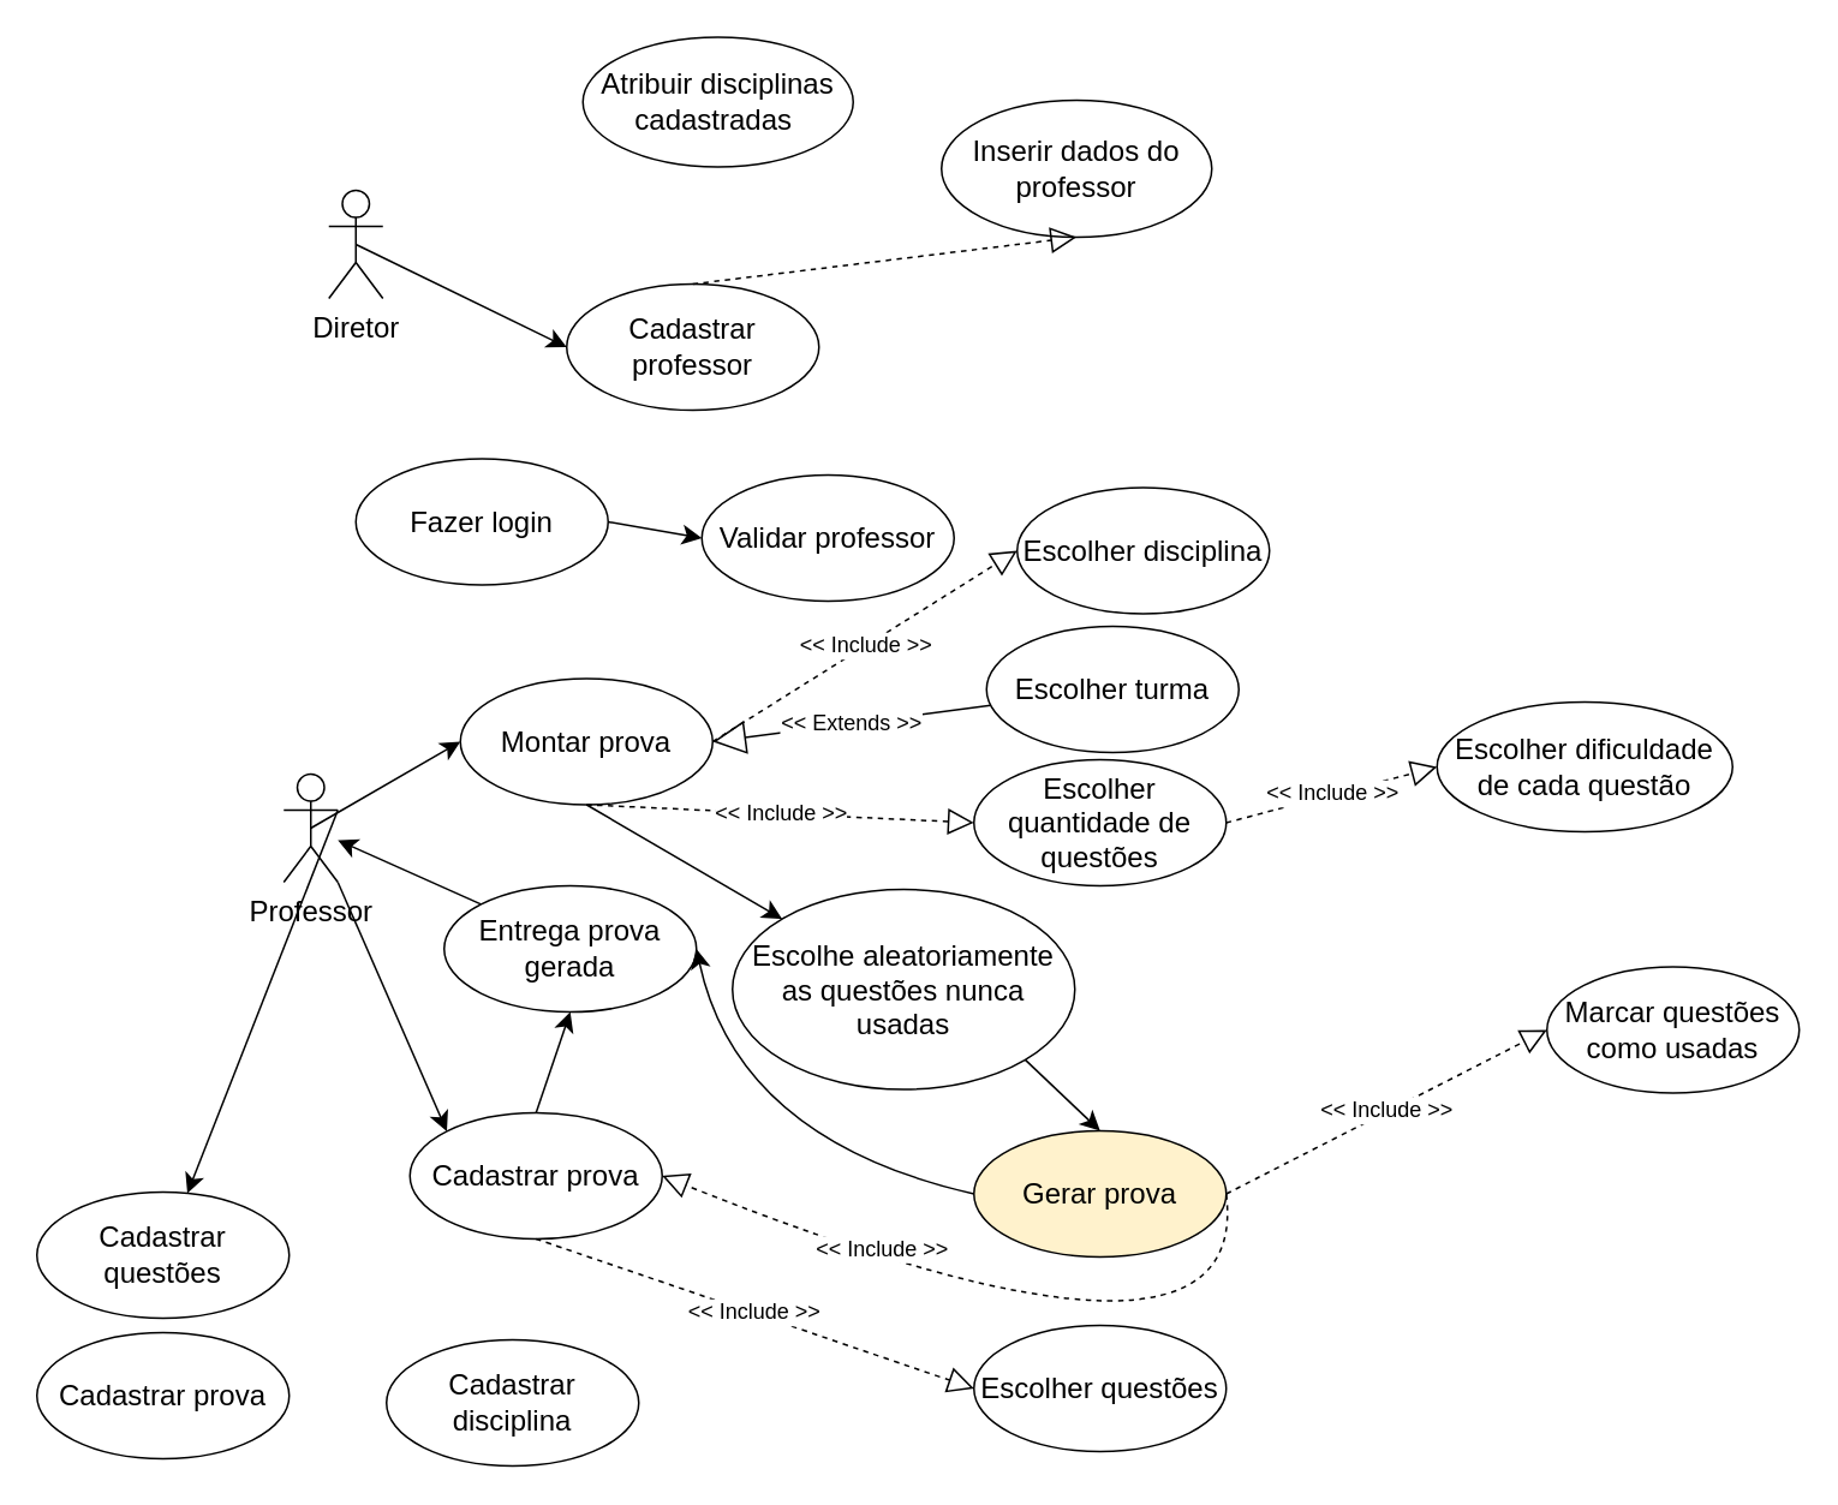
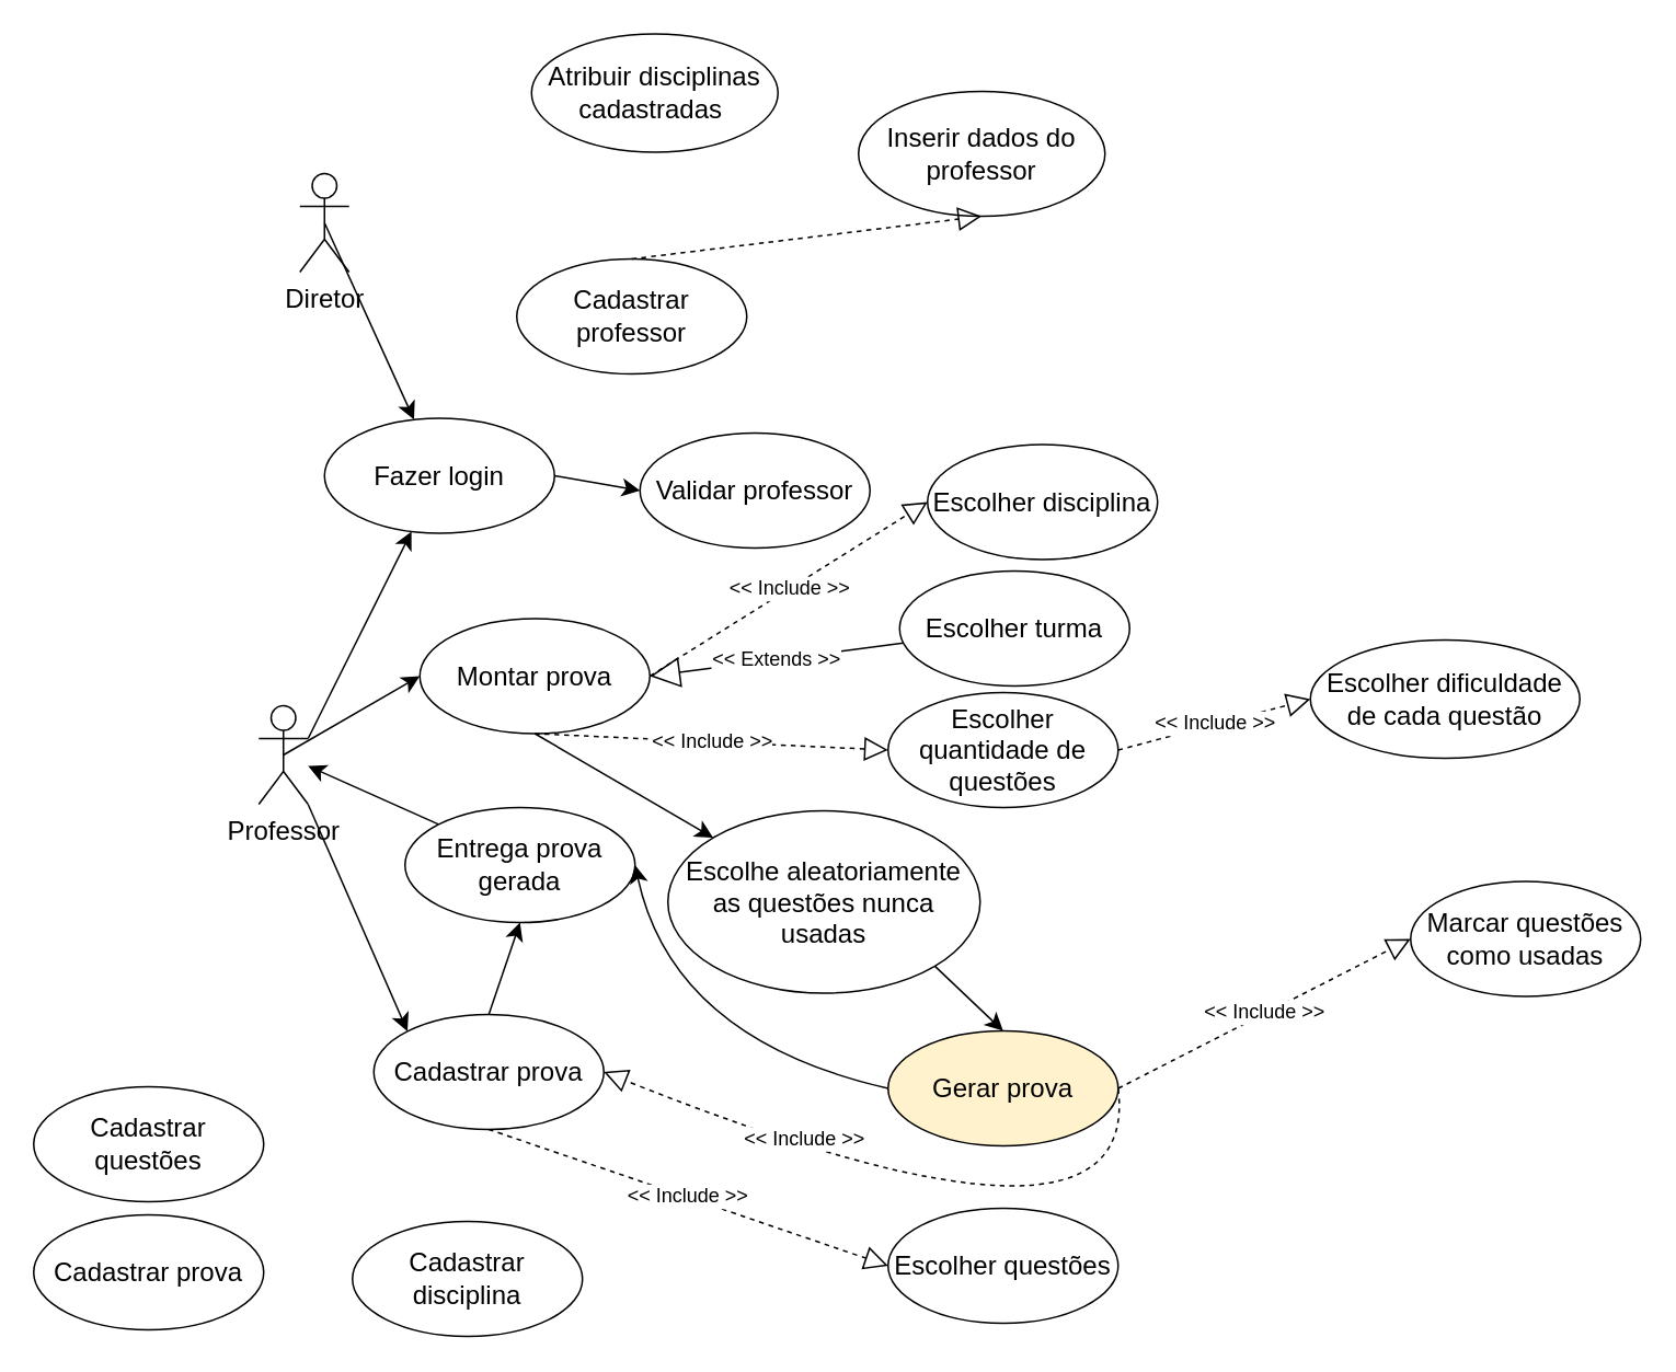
  <mxCell id="0" />
  <mxCell id="1" parent="0" />
  <mxCell id="2" style="edgeStyle=none;curved=1;rounded=0;orthogonalLoop=1;jettySize=auto;html=1;exitX=0.5;exitY=0.5;exitDx=0;exitDy=0;exitPerimeter=0;fontSize=12;startSize=8;endSize=8;entryX=0;entryY=0.5;entryDx=0;entryDy=0;" edge="1" parent="1" source="5" target="7"><mxGeometry relative="1" as="geometry"><mxPoint x="255" y="405" as="targetPoint" /></mxGeometry></mxCell>
- <mxCell id="3" style="edgeStyle=none;curved=1;rounded=0;orthogonalLoop=1;jettySize=auto;html=1;exitX=1;exitY=0.333;exitDx=0;exitDy=0;exitPerimeter=0;fontSize=12;startSize=8;endSize=8;" edge="1" parent="1" source="5" target="38"><mxGeometry relative="1" as="geometry" /></mxCell>
+ <mxCell id="3" style="edgeStyle=none;curved=1;rounded=0;orthogonalLoop=1;jettySize=auto;html=1;exitX=1;exitY=0.333;exitDx=0;exitDy=0;exitPerimeter=0;fontSize=12;startSize=8;endSize=8;" edge="1" parent="1" source="5" target="24"><mxGeometry relative="1" as="geometry" /></mxCell>
  <mxCell id="4" style="edgeStyle=none;curved=1;rounded=0;orthogonalLoop=1;jettySize=auto;html=1;exitX=1;exitY=1;exitDx=0;exitDy=0;exitPerimeter=0;entryX=0;entryY=0;entryDx=0;entryDy=0;fontSize=12;startSize=8;endSize=8;" edge="1" parent="1" source="5" target="29"><mxGeometry relative="1" as="geometry" /></mxCell>
  <mxCell id="5" value="Professor" style="shape=umlActor;verticalLabelPosition=bottom;verticalAlign=top;html=1;fontSize=16;" vertex="1" parent="1"><mxGeometry x="157" y="429" width="30" height="60" as="geometry" /></mxCell>
  <mxCell id="6" style="edgeStyle=none;curved=1;rounded=0;orthogonalLoop=1;jettySize=auto;html=1;exitX=0.5;exitY=1;exitDx=0;exitDy=0;fontSize=12;startSize=8;endSize=8;" edge="1" parent="1" source="7" target="27"><mxGeometry relative="1" as="geometry" /></mxCell>
  <mxCell id="7" value="Montar prova" style="ellipse;whiteSpace=wrap;html=1;fontSize=16;" vertex="1" parent="1"><mxGeometry x="255" y="376" width="140" height="70" as="geometry" /></mxCell>
  <mxCell id="8" value="Escolher disciplina" style="ellipse;whiteSpace=wrap;html=1;fontSize=16;" vertex="1" parent="1"><mxGeometry x="564" y="270" width="140" height="70" as="geometry" /></mxCell>
  <mxCell id="9" value="&amp;lt;&amp;lt; Include &amp;gt;&amp;gt;" style="endArrow=block;dashed=1;endFill=0;endSize=12;html=1;rounded=0;fontSize=12;curved=1;entryX=0;entryY=0.5;entryDx=0;entryDy=0;exitX=1;exitY=0.5;exitDx=0;exitDy=0;" edge="1" parent="1" source="7" target="8"><mxGeometry width="160" relative="1" as="geometry"><mxPoint x="534" y="350" as="sourcePoint" /><mxPoint x="694" y="350" as="targetPoint" /></mxGeometry></mxCell>
  <mxCell id="10" value="Cadastrar professor" style="ellipse;whiteSpace=wrap;html=1;fontSize=16;" vertex="1" parent="1"><mxGeometry x="314" y="157" width="140" height="70" as="geometry" /></mxCell>
- <mxCell id="11" style="edgeStyle=none;curved=1;rounded=0;orthogonalLoop=1;jettySize=auto;html=1;exitX=0.5;exitY=0.5;exitDx=0;exitDy=0;exitPerimeter=0;entryX=0;entryY=0.5;entryDx=0;entryDy=0;fontSize=12;startSize=8;endSize=8;" edge="1" parent="1" source="12" target="10"><mxGeometry relative="1" as="geometry" /></mxCell>
+ <mxCell id="11" style="edgeStyle=none;curved=1;rounded=0;orthogonalLoop=1;jettySize=auto;html=1;exitX=0.5;exitY=0.5;exitDx=0;exitDy=0;exitPerimeter=0;fontSize=12;startSize=8;endSize=8;" edge="1" parent="1" source="12" target="24"><mxGeometry relative="1" as="geometry" /></mxCell>
  <mxCell id="12" value="Diretor&lt;br&gt;" style="shape=umlActor;verticalLabelPosition=bottom;verticalAlign=top;html=1;fontSize=16;" vertex="1" parent="1"><mxGeometry x="182" y="105" width="30" height="60" as="geometry" /></mxCell>
  <mxCell id="13" value="Atribuir disciplinas cadastradas&amp;nbsp;" style="ellipse;whiteSpace=wrap;html=1;fontSize=16;" vertex="1" parent="1"><mxGeometry x="323" y="20" width="150" height="72" as="geometry" /></mxCell>
  <mxCell id="14" value="Inserir dados do professor" style="ellipse;whiteSpace=wrap;html=1;fontSize=16;" vertex="1" parent="1"><mxGeometry x="522" y="55" width="150" height="76" as="geometry" /></mxCell>
  <mxCell id="15" value="" style="endArrow=block;dashed=1;endFill=0;endSize=12;html=1;rounded=0;fontSize=12;curved=1;entryX=0.5;entryY=1;entryDx=0;entryDy=0;exitX=0.5;exitY=0;exitDx=0;exitDy=0;" edge="1" parent="1" source="10" target="14"><mxGeometry width="160" relative="1" as="geometry"><mxPoint x="513" y="165" as="sourcePoint" /><mxPoint x="433" y="54" as="targetPoint" /></mxGeometry></mxCell>
  <mxCell id="16" value="Escolher turma" style="ellipse;whiteSpace=wrap;html=1;fontSize=16;" vertex="1" parent="1"><mxGeometry x="547" y="347" width="140" height="70" as="geometry" /></mxCell>
  <mxCell id="17" value="Escolher quantidade de questões" style="ellipse;whiteSpace=wrap;html=1;fontSize=16;" vertex="1" parent="1"><mxGeometry x="540" y="421" width="140" height="70" as="geometry" /></mxCell>
  <mxCell id="18" value="Escolher dificuldade de cada questão" style="ellipse;whiteSpace=wrap;html=1;fontSize=16;" vertex="1" parent="1"><mxGeometry x="797" y="389" width="164" height="72" as="geometry" /></mxCell>
  <mxCell id="19" style="edgeStyle=none;curved=1;rounded=0;orthogonalLoop=1;jettySize=auto;html=1;exitX=0;exitY=0;exitDx=0;exitDy=0;fontSize=12;startSize=8;endSize=8;" edge="1" parent="1" source="20" target="5"><mxGeometry relative="1" as="geometry" /></mxCell>
  <mxCell id="20" value="Entrega prova gerada" style="ellipse;whiteSpace=wrap;html=1;fontSize=16;" vertex="1" parent="1"><mxGeometry x="246" y="491" width="140" height="70" as="geometry" /></mxCell>
  <mxCell id="21" value="&amp;lt;&amp;lt; Extends &amp;gt;&amp;gt;" style="endArrow=block;endSize=16;endFill=0;html=1;rounded=0;fontSize=12;curved=1;entryX=1;entryY=0.5;entryDx=0;entryDy=0;" edge="1" parent="1" source="16" target="7"><mxGeometry width="160" relative="1" as="geometry"><mxPoint x="534" y="350" as="sourcePoint" /><mxPoint x="498" y="416" as="targetPoint" /></mxGeometry></mxCell>
  <mxCell id="22" value="&amp;lt;&amp;lt; Include &amp;gt;&amp;gt;" style="endArrow=block;dashed=1;endFill=0;endSize=12;html=1;rounded=0;fontSize=12;curved=1;entryX=0;entryY=0.5;entryDx=0;entryDy=0;exitX=0.5;exitY=1;exitDx=0;exitDy=0;" edge="1" parent="1" source="7" target="17"><mxGeometry width="160" relative="1" as="geometry"><mxPoint x="521" y="444" as="sourcePoint" /><mxPoint x="661" y="422" as="targetPoint" /></mxGeometry></mxCell>
  <mxCell id="23" style="edgeStyle=none;curved=1;rounded=0;orthogonalLoop=1;jettySize=auto;html=1;exitX=1;exitY=0.5;exitDx=0;exitDy=0;entryX=0;entryY=0.5;entryDx=0;entryDy=0;fontSize=12;startSize=8;endSize=8;" edge="1" parent="1" source="24" target="25"><mxGeometry relative="1" as="geometry" /></mxCell>
  <mxCell id="24" value="Fazer login" style="ellipse;whiteSpace=wrap;html=1;fontSize=16;" vertex="1" parent="1"><mxGeometry x="197" y="254" width="140" height="70" as="geometry" /></mxCell>
  <mxCell id="25" value="Validar professor" style="ellipse;whiteSpace=wrap;html=1;fontSize=16;" vertex="1" parent="1"><mxGeometry x="389" y="263" width="140" height="70" as="geometry" /></mxCell>
  <mxCell id="26" style="edgeStyle=none;curved=1;rounded=0;orthogonalLoop=1;jettySize=auto;html=1;exitX=1;exitY=1;exitDx=0;exitDy=0;entryX=0.5;entryY=0;entryDx=0;entryDy=0;fontSize=12;startSize=8;endSize=8;" edge="1" parent="1" source="27" target="31"><mxGeometry relative="1" as="geometry" /></mxCell>
  <mxCell id="27" value="Escolhe aleatoriamente as questões nunca usadas" style="ellipse;whiteSpace=wrap;html=1;fontSize=16;" vertex="1" parent="1"><mxGeometry x="406" y="493" width="190" height="111" as="geometry" /></mxCell>
  <mxCell id="28" style="edgeStyle=none;curved=1;rounded=0;orthogonalLoop=1;jettySize=auto;html=1;exitX=0.5;exitY=0;exitDx=0;exitDy=0;entryX=0.5;entryY=1;entryDx=0;entryDy=0;fontSize=12;startSize=8;endSize=8;" edge="1" parent="1" source="29" target="20"><mxGeometry relative="1" as="geometry" /></mxCell>
  <mxCell id="29" value="Cadastrar prova" style="ellipse;whiteSpace=wrap;html=1;fontSize=16;" vertex="1" parent="1"><mxGeometry x="227" y="617" width="140" height="70" as="geometry" /></mxCell>
  <mxCell id="30" style="edgeStyle=none;curved=1;rounded=0;orthogonalLoop=1;jettySize=auto;html=1;exitX=0;exitY=0.5;exitDx=0;exitDy=0;entryX=1;entryY=0.5;entryDx=0;entryDy=0;fontSize=12;startSize=8;endSize=8;" edge="1" parent="1" source="31" target="20"><mxGeometry relative="1" as="geometry"><Array as="points"><mxPoint x="409" y="632" /></Array></mxGeometry></mxCell>
  <mxCell id="31" value="Gerar prova" style="ellipse;whiteSpace=wrap;html=1;fontSize=16;fillColor=#fff2cc;" vertex="1" parent="1"><mxGeometry x="540" y="627" width="140" height="70" as="geometry" /></mxCell>
  <mxCell id="32" value="&amp;lt;&amp;lt; Include &amp;gt;&amp;gt;" style="endArrow=block;dashed=1;endFill=0;endSize=12;html=1;rounded=0;fontSize=12;curved=1;exitX=1;exitY=0.5;exitDx=0;exitDy=0;entryX=1;entryY=0.5;entryDx=0;entryDy=0;" edge="1" parent="1" source="31" target="29"><mxGeometry x="0.46" y="-7" width="160" relative="1" as="geometry"><mxPoint x="475" y="716" as="sourcePoint" /><mxPoint x="607" y="690" as="targetPoint" /><Array as="points"><mxPoint x="695" y="783" /></Array><mxPoint as="offset" /></mxGeometry></mxCell>
  <mxCell id="33" value="&amp;lt;&amp;lt; Include &amp;gt;&amp;gt;" style="endArrow=block;dashed=1;endFill=0;endSize=12;html=1;rounded=0;fontSize=12;curved=1;entryX=0;entryY=0.5;entryDx=0;entryDy=0;exitX=1;exitY=0.5;exitDx=0;exitDy=0;" edge="1" parent="1" source="17" target="18"><mxGeometry width="160" relative="1" as="geometry"><mxPoint x="616" y="366" as="sourcePoint" /><mxPoint x="756" y="344" as="targetPoint" /></mxGeometry></mxCell>
  <mxCell id="34" value="Marcar questões como usadas" style="ellipse;whiteSpace=wrap;html=1;fontSize=16;" vertex="1" parent="1"><mxGeometry x="858" y="536" width="140" height="70" as="geometry" /></mxCell>
  <mxCell id="35" value="&amp;lt;&amp;lt; Include &amp;gt;&amp;gt;" style="endArrow=block;dashed=1;endFill=0;endSize=12;html=1;rounded=0;fontSize=12;curved=1;entryX=0;entryY=0.5;entryDx=0;entryDy=0;exitX=1;exitY=0.5;exitDx=0;exitDy=0;" edge="1" parent="1" source="31" target="34"><mxGeometry width="160" relative="1" as="geometry"><mxPoint x="626" y="376" as="sourcePoint" /><mxPoint x="766" y="354" as="targetPoint" /></mxGeometry></mxCell>
  <mxCell id="36" value="Cadastrar disciplina" style="ellipse;whiteSpace=wrap;html=1;fontSize=16;" vertex="1" parent="1"><mxGeometry x="214" y="743" width="140" height="70" as="geometry" /></mxCell>
  <mxCell id="37" value="Cadastrar prova" style="ellipse;whiteSpace=wrap;html=1;fontSize=16;" vertex="1" parent="1"><mxGeometry x="20" y="739" width="140" height="70" as="geometry" /></mxCell>
  <mxCell id="38" value="Cadastrar questões" style="ellipse;whiteSpace=wrap;html=1;fontSize=16;" vertex="1" parent="1"><mxGeometry x="20" y="661" width="140" height="70" as="geometry" /></mxCell>
  <mxCell id="39" value="Escolher questões" style="ellipse;whiteSpace=wrap;html=1;fontSize=16;" vertex="1" parent="1"><mxGeometry x="540" y="735" width="140" height="70" as="geometry" /></mxCell>
  <mxCell id="40" value="&amp;lt;&amp;lt; Include &amp;gt;&amp;gt;" style="endArrow=block;dashed=1;endFill=0;endSize=12;html=1;rounded=0;fontSize=12;curved=1;entryX=0;entryY=0.5;entryDx=0;entryDy=0;exitX=0.5;exitY=1;exitDx=0;exitDy=0;" edge="1" parent="1" source="29" target="39"><mxGeometry width="160" relative="1" as="geometry"><mxPoint x="249" y="726" as="sourcePoint" /><mxPoint x="389" y="704" as="targetPoint" /></mxGeometry></mxCell>
